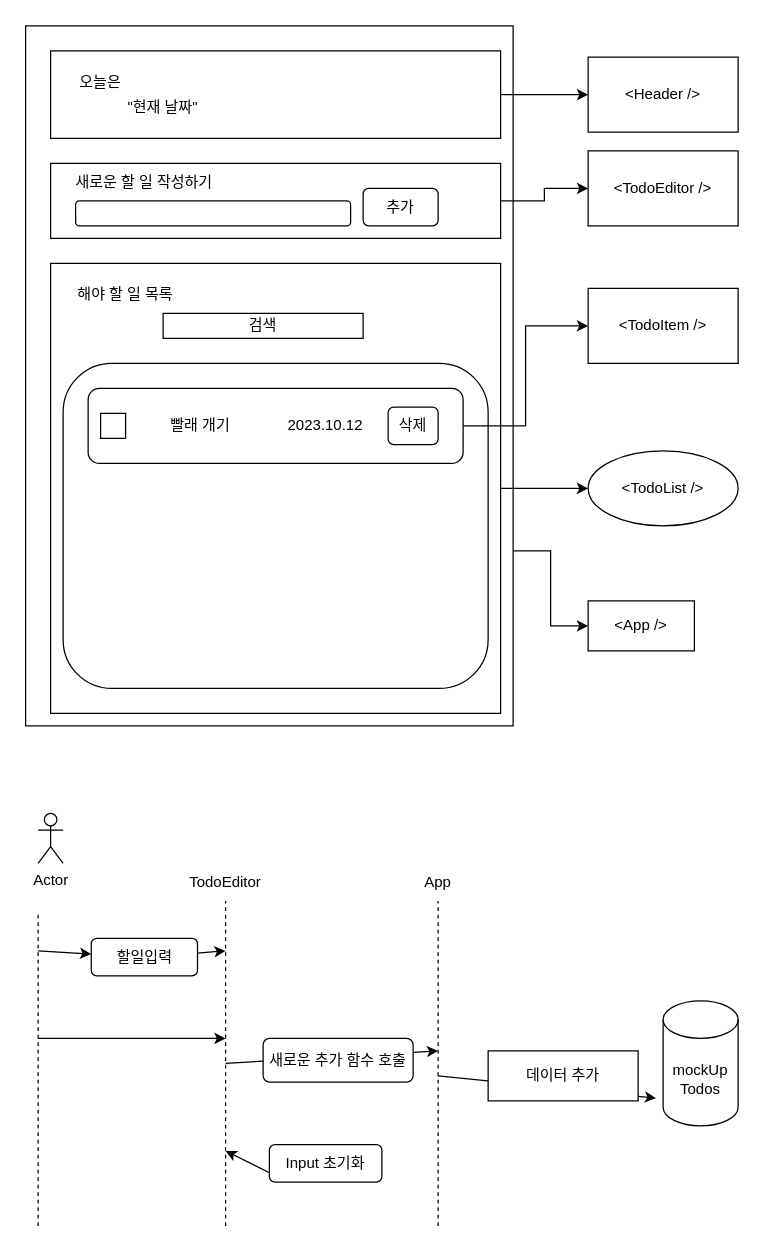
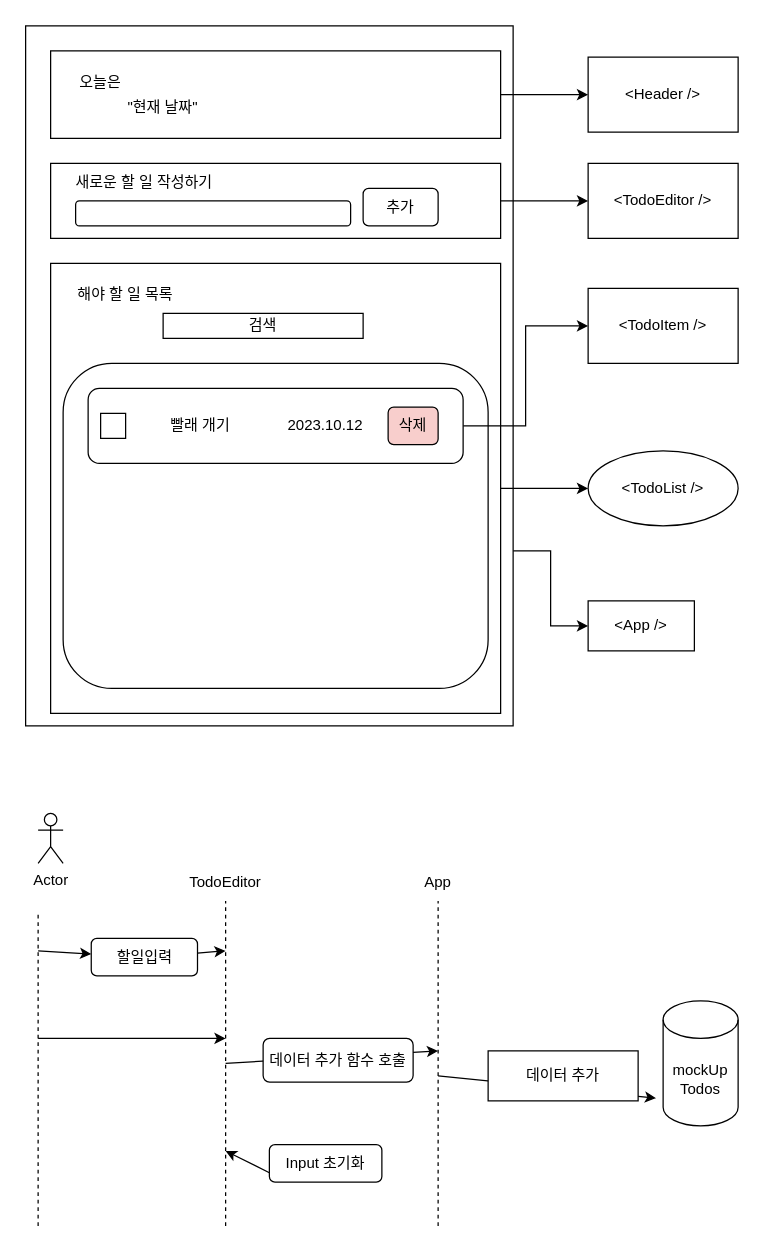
  <mxCell id="0" />
  <mxCell id="1" parent="0" />
  <mxCell id="2" style="edgeStyle=orthogonalEdgeStyle;rounded=0;orthogonalLoop=1;jettySize=auto;html=1;exitX=1;exitY=0.75;exitDx=0;exitDy=0;entryX=0;entryY=0.5;entryDx=0;entryDy=0;" edge="1" parent="1" source="3" target="27"><mxGeometry relative="1" as="geometry" /></mxCell>
  <mxCell id="3" value="" style="rounded=0;whiteSpace=wrap;html=1;" vertex="1" parent="1"><mxGeometry x="20" y="20" width="390" height="560" as="geometry" /></mxCell>
  <mxCell id="4" value="" style="edgeStyle=orthogonalEdgeStyle;rounded=0;orthogonalLoop=1;jettySize=auto;html=1;" edge="1" parent="1" source="5" target="8"><mxGeometry relative="1" as="geometry" /></mxCell>
  <mxCell id="5" value="" style="rounded=0;whiteSpace=wrap;html=1;" vertex="1" parent="1"><mxGeometry x="40" y="40" width="360" height="70" as="geometry" /></mxCell>
  <mxCell id="6" value="오늘은" style="text;html=1;strokeColor=none;fillColor=none;align=center;verticalAlign=middle;whiteSpace=wrap;rounded=0;" vertex="1" parent="1"><mxGeometry x="50" y="50" width="60" height="30" as="geometry" /></mxCell>
  <mxCell id="7" value="&quot;현재 날짜&quot;" style="text;html=1;strokeColor=none;fillColor=none;align=center;verticalAlign=middle;whiteSpace=wrap;rounded=0;" vertex="1" parent="1"><mxGeometry x="60" y="70" width="140" height="30" as="geometry" /></mxCell>
  <mxCell id="8" value="&amp;lt;Header /&amp;gt;" style="whiteSpace=wrap;html=1;rounded=0;" vertex="1" parent="1"><mxGeometry x="470" y="45" width="120" height="60" as="geometry" /></mxCell>
  <mxCell id="9" value="" style="edgeStyle=orthogonalEdgeStyle;rounded=0;orthogonalLoop=1;jettySize=auto;html=1;" edge="1" parent="1" source="10" target="14"><mxGeometry relative="1" as="geometry" /></mxCell>
  <mxCell id="10" value="" style="rounded=0;whiteSpace=wrap;html=1;" vertex="1" parent="1"><mxGeometry x="40" y="130" width="360" height="60" as="geometry" /></mxCell>
  <mxCell id="11" value="새로운 할 일 작성하기" style="text;html=1;strokeColor=none;fillColor=none;align=center;verticalAlign=middle;whiteSpace=wrap;rounded=0;" vertex="1" parent="1"><mxGeometry x="40" y="130" width="150" height="30" as="geometry" /></mxCell>
  <mxCell id="12" value="" style="rounded=1;whiteSpace=wrap;html=1;" vertex="1" parent="1"><mxGeometry x="60" y="160" width="220" height="20" as="geometry" /></mxCell>
  <mxCell id="13" value="추가" style="rounded=1;whiteSpace=wrap;html=1;" vertex="1" parent="1"><mxGeometry x="290" y="150" width="60" height="30" as="geometry" /></mxCell>
- <mxCell id="14" value="&amp;lt;TodoEditor /&amp;gt;" style="whiteSpace=wrap;html=1;rounded=0;" vertex="1" parent="1"><mxGeometry x="470" y="120" width="120" height="60" as="geometry" /></mxCell>
+ <mxCell id="14" value="&amp;lt;TodoEditor /&amp;gt;" style="whiteSpace=wrap;html=1;rounded=0;" vertex="1" parent="1"><mxGeometry x="470" y="130" width="120" height="60" as="geometry" /></mxCell>
  <mxCell id="15" value="" style="edgeStyle=orthogonalEdgeStyle;rounded=0;orthogonalLoop=1;jettySize=auto;html=1;" edge="1" parent="1" source="16" target="19"><mxGeometry relative="1" as="geometry" /></mxCell>
  <mxCell id="16" value="" style="whiteSpace=wrap;html=1;aspect=fixed;" vertex="1" parent="1"><mxGeometry x="40" y="210" width="360" height="360" as="geometry" /></mxCell>
  <mxCell id="17" value="해야 할 일 목록" style="text;html=1;strokeColor=none;fillColor=none;align=center;verticalAlign=middle;whiteSpace=wrap;rounded=0;" vertex="1" parent="1"><mxGeometry x="20" y="220" width="160" height="30" as="geometry" /></mxCell>
  <mxCell id="18" value="" style="rounded=1;whiteSpace=wrap;html=1;" vertex="1" parent="1"><mxGeometry x="50" y="290" width="340" height="260" as="geometry" /></mxCell>
  <mxCell id="19" value="&amp;lt;TodoList /&amp;gt;" style="ellipse;whiteSpace=wrap;html=1;" vertex="1" parent="1"><mxGeometry x="470" y="360" width="120" height="60" as="geometry" /></mxCell>
  <mxCell id="20" style="edgeStyle=orthogonalEdgeStyle;rounded=0;orthogonalLoop=1;jettySize=auto;html=1;exitX=1;exitY=0.5;exitDx=0;exitDy=0;entryX=0;entryY=0.5;entryDx=0;entryDy=0;" edge="1" parent="1" source="21" target="26"><mxGeometry relative="1" as="geometry" /></mxCell>
  <mxCell id="21" value="" style="rounded=1;whiteSpace=wrap;html=1;" vertex="1" parent="1"><mxGeometry x="70" y="310" width="300" height="60" as="geometry" /></mxCell>
  <mxCell id="22" value="" style="rounded=0;whiteSpace=wrap;html=1;" vertex="1" parent="1"><mxGeometry x="80" y="330" width="20" height="20" as="geometry" /></mxCell>
  <mxCell id="23" value="빨래 개기" style="text;html=1;strokeColor=none;fillColor=none;align=center;verticalAlign=middle;whiteSpace=wrap;rounded=0;" vertex="1" parent="1"><mxGeometry x="110" y="325" width="100" height="30" as="geometry" /></mxCell>
  <mxCell id="24" value="2023.10.12" style="text;html=1;strokeColor=none;fillColor=none;align=center;verticalAlign=middle;whiteSpace=wrap;rounded=0;" vertex="1" parent="1"><mxGeometry x="230" y="325" width="60" height="30" as="geometry" /></mxCell>
- <mxCell id="25" value="삭제" style="rounded=1;whiteSpace=wrap;html=1;" vertex="1" parent="1"><mxGeometry x="310" y="325" width="40" height="30" as="geometry" /></mxCell>
+ <mxCell id="25" value="삭제" style="rounded=1;whiteSpace=wrap;html=1;fillColor=#f8cecc;" vertex="1" parent="1"><mxGeometry x="310" y="325" width="40" height="30" as="geometry" /></mxCell>
  <mxCell id="26" value="&amp;lt;TodoItem /&amp;gt;" style="rounded=0;whiteSpace=wrap;html=1;" vertex="1" parent="1"><mxGeometry x="470" y="230" width="120" height="60" as="geometry" /></mxCell>
  <mxCell id="27" value="&amp;lt;App /&amp;gt;" style="rounded=0;whiteSpace=wrap;html=1;" vertex="1" parent="1"><mxGeometry x="470" y="480" width="85" height="40" as="geometry" /></mxCell>
  <mxCell id="28" value="검색" style="rounded=0;whiteSpace=wrap;html=1;" vertex="1" parent="1"><mxGeometry x="130" y="250" width="160" height="20" as="geometry" /></mxCell>
  <mxCell id="29" value="Actor" style="shape=umlActor;verticalLabelPosition=bottom;verticalAlign=top;html=1;outlineConnect=0;" vertex="1" parent="1"><mxGeometry x="30" y="650" width="20" height="40" as="geometry" /></mxCell>
  <mxCell id="30" value="" style="endArrow=none;dashed=1;html=1;rounded=0;" edge="1" parent="1"><mxGeometry width="50" height="50" relative="1" as="geometry"><mxPoint x="30" y="980" as="sourcePoint" /><mxPoint x="30" y="730" as="targetPoint" /></mxGeometry></mxCell>
  <mxCell id="31" value="" style="endArrow=none;dashed=1;html=1;rounded=0;" edge="1" parent="1"><mxGeometry width="50" height="50" relative="1" as="geometry"><mxPoint x="180" y="980" as="sourcePoint" /><mxPoint x="180" y="720" as="targetPoint" /></mxGeometry></mxCell>
  <mxCell id="32" value="TodoEditor" style="text;html=1;strokeColor=none;fillColor=none;align=center;verticalAlign=middle;whiteSpace=wrap;rounded=0;" vertex="1" parent="1"><mxGeometry x="150" y="690" width="60" height="30" as="geometry" /></mxCell>
  <mxCell id="33" value="" style="endArrow=classic;html=1;rounded=0;" edge="1" parent="1" source="35"><mxGeometry width="50" height="50" relative="1" as="geometry"><mxPoint x="30" y="760" as="sourcePoint" /><mxPoint x="180" y="760" as="targetPoint" /></mxGeometry></mxCell>
  <mxCell id="34" value="" style="endArrow=classic;html=1;rounded=0;" edge="1" parent="1" target="35"><mxGeometry width="50" height="50" relative="1" as="geometry"><mxPoint x="30" y="760" as="sourcePoint" /><mxPoint x="180" y="760" as="targetPoint" /></mxGeometry></mxCell>
  <mxCell id="35" value="할일입력" style="rounded=1;whiteSpace=wrap;html=1;" vertex="1" parent="1"><mxGeometry x="72.5" y="750" width="85" height="30" as="geometry" /></mxCell>
  <mxCell id="36" value="" style="endArrow=classic;html=1;rounded=0;" edge="1" parent="1"><mxGeometry width="50" height="50" relative="1" as="geometry"><mxPoint x="30" y="830" as="sourcePoint" /><mxPoint x="180" y="830" as="targetPoint" /></mxGeometry></mxCell>
  <mxCell id="37" value="" style="endArrow=none;dashed=1;html=1;rounded=0;" edge="1" parent="1"><mxGeometry width="50" height="50" relative="1" as="geometry"><mxPoint x="350" y="980" as="sourcePoint" /><mxPoint x="350" y="720" as="targetPoint" /></mxGeometry></mxCell>
  <mxCell id="38" value="App" style="text;html=1;strokeColor=none;fillColor=none;align=center;verticalAlign=middle;whiteSpace=wrap;rounded=0;" vertex="1" parent="1"><mxGeometry x="320" y="690" width="60" height="30" as="geometry" /></mxCell>
  <mxCell id="39" value="" style="endArrow=classic;html=1;rounded=0;" edge="1" parent="1"><mxGeometry width="50" height="50" relative="1" as="geometry"><mxPoint x="180" y="850" as="sourcePoint" /><mxPoint x="350" y="840" as="targetPoint" /></mxGeometry></mxCell>
- <mxCell id="40" value="새로운 추가 함수 호출" style="rounded=1;whiteSpace=wrap;html=1;" vertex="1" parent="1"><mxGeometry x="210" y="830" width="120" height="35" as="geometry" /></mxCell>
+ <mxCell id="40" value="데이터 추가 함수 호출" style="rounded=1;whiteSpace=wrap;html=1;" vertex="1" parent="1"><mxGeometry x="210" y="830" width="120" height="35" as="geometry" /></mxCell>
  <mxCell id="41" value="mockUp&lt;br&gt;Todos" style="shape=cylinder3;whiteSpace=wrap;html=1;boundedLbl=1;backgroundOutline=1;size=15;" vertex="1" parent="1"><mxGeometry x="530" y="800" width="60" height="100" as="geometry" /></mxCell>
  <mxCell id="42" value="" style="endArrow=classic;html=1;rounded=0;entryX=-0.094;entryY=0.778;entryDx=0;entryDy=0;entryPerimeter=0;" edge="1" parent="1" target="41"><mxGeometry width="50" height="50" relative="1" as="geometry"><mxPoint x="350" y="860" as="sourcePoint" /><mxPoint x="420" y="900" as="targetPoint" /></mxGeometry></mxCell>
  <mxCell id="43" value="데이터 추가" style="rounded=0;whiteSpace=wrap;html=1;" vertex="1" parent="1"><mxGeometry x="390" y="840" width="120" height="40" as="geometry" /></mxCell>
  <mxCell id="44" value="Input 초기화" style="rounded=1;whiteSpace=wrap;html=1;" vertex="1" parent="1"><mxGeometry x="215" y="915" width="90" height="30" as="geometry" /></mxCell>
  <mxCell id="45" value="" style="endArrow=classic;html=1;rounded=0;exitX=0;exitY=0.75;exitDx=0;exitDy=0;" edge="1" parent="1" source="44"><mxGeometry width="50" height="50" relative="1" as="geometry"><mxPoint x="200" y="1020" as="sourcePoint" /><mxPoint x="180" y="920" as="targetPoint" /></mxGeometry></mxCell>
